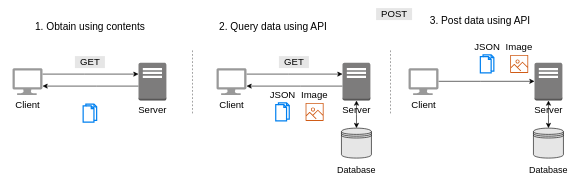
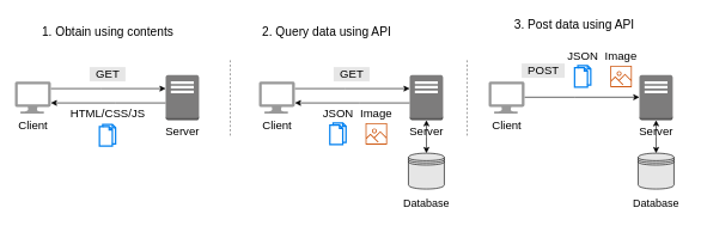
  <mxCell id="0" />
  <mxCell id="1" parent="0" />
  <mxCell id="2" style="edgeStyle=orthogonalEdgeStyle;rounded=0;orthogonalLoop=1;jettySize=auto;html=1;fontSize=17;" edge="1" parent="1" source="3" target="5"><mxGeometry relative="1" as="geometry"><Array as="points"><mxPoint x="140" y="123" /><mxPoint x="140" y="123" /></Array></mxGeometry></mxCell>
  <mxCell id="3" value="Client" style="verticalLabelPosition=bottom;html=1;verticalAlign=top;align=center;strokeColor=none;shape=mxgraph.azure.computer;pointerEvents=1;fillColor=#999999;fontSize=16;" vertex="1" parent="1"><mxGeometry x="20" y="113" width="50" height="45" as="geometry" /></mxCell>
  <mxCell id="4" style="edgeStyle=orthogonalEdgeStyle;rounded=0;orthogonalLoop=1;jettySize=auto;html=1;fontSize=16;" edge="1" parent="1" source="5" target="3"><mxGeometry relative="1" as="geometry"><Array as="points"><mxPoint x="160" y="143" /><mxPoint x="160" y="143" /></Array></mxGeometry></mxCell>
  <mxCell id="5" value="Server" style="outlineConnect=0;dashed=0;verticalLabelPosition=bottom;verticalAlign=top;align=center;html=1;shape=mxgraph.aws3.traditional_server;fillColor=#7D7C7C;fontSize=16;" vertex="1" parent="1"><mxGeometry x="230" y="104" width="46.5" height="63" as="geometry" /></mxCell>
  <mxCell id="6" value="1. Obtain using contents" style="text;html=1;align=center;verticalAlign=middle;resizable=0;points=[];autosize=1;fontSize=17;" vertex="1" parent="1"><mxGeometry x="49" y="30" width="200" height="30" as="geometry" /></mxCell>
+ <mxCell id="7" value="HTML/CSS/JS" style="text;html=1;align=center;verticalAlign=middle;resizable=0;points=[];autosize=1;fontSize=16;" vertex="1" parent="1"><mxGeometry x="89" y="147" width="120" height="20" as="geometry" /></mxCell>
  <mxCell id="8" value="" style="html=1;verticalLabelPosition=bottom;align=center;labelBackgroundColor=#ffffff;verticalAlign=top;strokeWidth=2;strokeColor=#0080F0;shadow=0;dashed=0;shape=mxgraph.ios7.icons.documents;fontSize=16;fillColor=none;" vertex="1" parent="1"><mxGeometry x="137.75" y="173" width="22.5" height="30" as="geometry" /></mxCell>
  <mxCell id="9" value="GET" style="text;html=1;align=center;verticalAlign=middle;resizable=0;points=[];autosize=1;fontSize=16;fillColor=#E6E6E6;" vertex="1" parent="1"><mxGeometry x="124" y="93" width="50" height="20" as="geometry" /></mxCell>
  <mxCell id="10" style="edgeStyle=orthogonalEdgeStyle;rounded=0;orthogonalLoop=1;jettySize=auto;html=1;fontSize=17;" edge="1" parent="1" source="11" target="14"><mxGeometry relative="1" as="geometry"><Array as="points"><mxPoint x="480" y="123" /><mxPoint x="480" y="123" /></Array></mxGeometry></mxCell>
  <mxCell id="11" value="Client" style="verticalLabelPosition=bottom;html=1;verticalAlign=top;align=center;strokeColor=none;shape=mxgraph.azure.computer;pointerEvents=1;fillColor=#999999;fontSize=16;" vertex="1" parent="1"><mxGeometry x="360" y="113" width="50" height="45" as="geometry" /></mxCell>
  <mxCell id="12" style="edgeStyle=orthogonalEdgeStyle;rounded=0;orthogonalLoop=1;jettySize=auto;html=1;fontSize=16;" edge="1" parent="1" source="14" target="11"><mxGeometry relative="1" as="geometry"><Array as="points"><mxPoint x="500" y="143" /><mxPoint x="500" y="143" /></Array></mxGeometry></mxCell>
  <mxCell id="13" style="edgeStyle=orthogonalEdgeStyle;rounded=0;orthogonalLoop=1;jettySize=auto;html=1;fontSize=15;startArrow=classic;startFill=1;" edge="1" parent="1" source="14" target="20"><mxGeometry relative="1" as="geometry" /></mxCell>
  <mxCell id="14" value="Server" style="outlineConnect=0;dashed=0;verticalLabelPosition=bottom;verticalAlign=top;align=center;html=1;shape=mxgraph.aws3.traditional_server;fillColor=#7D7C7C;fontSize=16;" vertex="1" parent="1"><mxGeometry x="570" y="104" width="46.5" height="63" as="geometry" /></mxCell>
  <mxCell id="15" value="2. Query data using API" style="text;html=1;align=center;verticalAlign=middle;resizable=0;points=[];autosize=1;fontSize=17;" vertex="1" parent="1"><mxGeometry x="354" y="30" width="200" height="30" as="geometry" /></mxCell>
  <mxCell id="16" value="JSON" style="text;html=1;align=center;verticalAlign=middle;resizable=0;points=[];autosize=1;fontSize=16;" vertex="1" parent="1"><mxGeometry x="440" y="147" width="60" height="20" as="geometry" /></mxCell>
  <mxCell id="17" value="" style="html=1;verticalLabelPosition=bottom;align=center;labelBackgroundColor=#ffffff;verticalAlign=top;strokeWidth=2;strokeColor=#0080F0;shadow=0;dashed=0;shape=mxgraph.ios7.icons.documents;fontSize=16;fillColor=none;" vertex="1" parent="1"><mxGeometry x="458.75" y="171" width="22.5" height="30" as="geometry" /></mxCell>
  <mxCell id="18" value="" style="endArrow=none;dashed=1;html=1;fontSize=16;strokeColor=#666666;" edge="1" parent="1"><mxGeometry width="50" height="50" relative="1" as="geometry"><mxPoint x="320" y="188.5" as="sourcePoint" /><mxPoint x="320" y="82.5" as="targetPoint" /></mxGeometry></mxCell>
  <mxCell id="19" value="" style="group" vertex="1" connectable="0" parent="1"><mxGeometry x="553.25" y="213" width="80" height="80" as="geometry" /></mxCell>
  <mxCell id="20" value="" style="shape=datastore;whiteSpace=wrap;html=1;fontSize=15;fillColor=#E6E6E6;" vertex="1" parent="19"><mxGeometry x="15.0" width="50" height="50" as="geometry" /></mxCell>
  <mxCell id="21" value="Database" style="text;html=1;align=center;verticalAlign=middle;resizable=0;points=[];autosize=1;fontSize=15;" vertex="1" parent="19"><mxGeometry y="60" width="80" height="20" as="geometry" /></mxCell>
  <mxCell id="22" value="" style="outlineConnect=0;fontColor=#232F3E;fillColor=#D05C17;strokeColor=none;dashed=0;verticalLabelPosition=bottom;verticalAlign=top;align=center;html=1;fontSize=12;fontStyle=0;aspect=fixed;pointerEvents=1;shape=mxgraph.aws4.container_registry_image;" vertex="1" parent="1"><mxGeometry x="508.5" y="171" width="30" height="30" as="geometry" /></mxCell>
  <mxCell id="23" value="Image" style="text;html=1;align=center;verticalAlign=middle;resizable=0;points=[];autosize=1;fontSize=16;" vertex="1" parent="1"><mxGeometry x="493.25" y="147" width="60" height="20" as="geometry" /></mxCell>
  <mxCell id="24" value="GET" style="text;html=1;align=center;verticalAlign=middle;resizable=0;points=[];autosize=1;fontSize=16;fillColor=#E6E6E6;" vertex="1" parent="1"><mxGeometry x="464" y="93" width="50" height="20" as="geometry" /></mxCell>
  <mxCell id="25" style="edgeStyle=orthogonalEdgeStyle;rounded=0;orthogonalLoop=1;jettySize=auto;html=1;fontSize=17;" edge="1" parent="1"><mxGeometry relative="1" as="geometry"><Array as="points"><mxPoint x="800" y="135" /><mxPoint x="800" y="135" /></Array><mxPoint x="730" y="135" as="sourcePoint" /><mxPoint x="890" y="135" as="targetPoint" /></mxGeometry></mxCell>
  <mxCell id="26" value="Client" style="verticalLabelPosition=bottom;html=1;verticalAlign=top;align=center;strokeColor=none;shape=mxgraph.azure.computer;pointerEvents=1;fillColor=#999999;fontSize=16;" vertex="1" parent="1"><mxGeometry x="680" y="113" width="50" height="45" as="geometry" /></mxCell>
  <mxCell id="27" style="edgeStyle=orthogonalEdgeStyle;rounded=0;orthogonalLoop=1;jettySize=auto;html=1;fontSize=15;startArrow=classic;startFill=1;" edge="1" parent="1" source="28" target="33"><mxGeometry relative="1" as="geometry" /></mxCell>
  <mxCell id="28" value="Server" style="outlineConnect=0;dashed=0;verticalLabelPosition=bottom;verticalAlign=top;align=center;html=1;shape=mxgraph.aws3.traditional_server;fillColor=#7D7C7C;fontSize=16;" vertex="1" parent="1"><mxGeometry x="890" y="104" width="46.5" height="63" as="geometry" /></mxCell>
  <mxCell id="29" value="3. Post data using API" style="text;html=1;align=center;verticalAlign=middle;resizable=0;points=[];autosize=1;fontSize=17;" vertex="1" parent="1"><mxGeometry x="709" y="20" width="180" height="30" as="geometry" /></mxCell>
  <mxCell id="30" value="JSON" style="text;html=1;align=center;verticalAlign=middle;resizable=0;points=[];autosize=1;fontSize=16;" vertex="1" parent="1"><mxGeometry x="781" y="67" width="60" height="20" as="geometry" /></mxCell>
  <mxCell id="31" value="" style="html=1;verticalLabelPosition=bottom;align=center;labelBackgroundColor=#ffffff;verticalAlign=top;strokeWidth=2;strokeColor=#0080F0;shadow=0;dashed=0;shape=mxgraph.ios7.icons.documents;fontSize=16;fillColor=none;" vertex="1" parent="1"><mxGeometry x="799.75" y="91" width="22.5" height="30" as="geometry" /></mxCell>
  <mxCell id="32" value="" style="group" vertex="1" connectable="0" parent="1"><mxGeometry x="873.25" y="213" width="80" height="80" as="geometry" /></mxCell>
  <mxCell id="33" value="" style="shape=datastore;whiteSpace=wrap;html=1;fontSize=15;fillColor=#E6E6E6;" vertex="1" parent="32"><mxGeometry x="15.0" width="50" height="50" as="geometry" /></mxCell>
  <mxCell id="34" value="Database" style="text;html=1;align=center;verticalAlign=middle;resizable=0;points=[];autosize=1;fontSize=15;" vertex="1" parent="32"><mxGeometry y="60" width="80" height="20" as="geometry" /></mxCell>
  <mxCell id="35" value="" style="outlineConnect=0;fontColor=#232F3E;fillColor=#D05C17;strokeColor=none;dashed=0;verticalLabelPosition=bottom;verticalAlign=top;align=center;html=1;fontSize=12;fontStyle=0;aspect=fixed;pointerEvents=1;shape=mxgraph.aws4.container_registry_image;" vertex="1" parent="1"><mxGeometry x="849.5" y="91" width="30" height="30" as="geometry" /></mxCell>
  <mxCell id="36" value="Image" style="text;html=1;align=center;verticalAlign=middle;resizable=0;points=[];autosize=1;fontSize=16;" vertex="1" parent="1"><mxGeometry x="834.25" y="67" width="60" height="20" as="geometry" /></mxCell>
- <mxCell id="37" value="POST" style="text;html=1;align=center;verticalAlign=middle;resizable=0;points=[];autosize=1;fontSize=16;fillColor=#E6E6E6;" vertex="1" parent="1"><mxGeometry x="626" y="13" width="60" height="20" as="geometry" /></mxCell>
+ <mxCell id="37" value="POST" style="text;html=1;align=center;verticalAlign=middle;resizable=0;points=[];autosize=1;fontSize=16;fillColor=#E6E6E6;" vertex="1" parent="1"><mxGeometry x="726" y="88" width="60" height="20" as="geometry" /></mxCell>
  <mxCell id="38" value="" style="endArrow=none;dashed=1;html=1;fontSize=16;strokeColor=#666666;" edge="1" parent="1"><mxGeometry width="50" height="50" relative="1" as="geometry"><mxPoint x="650" y="188.5" as="sourcePoint" /><mxPoint x="650" y="82.5" as="targetPoint" /></mxGeometry></mxCell>
